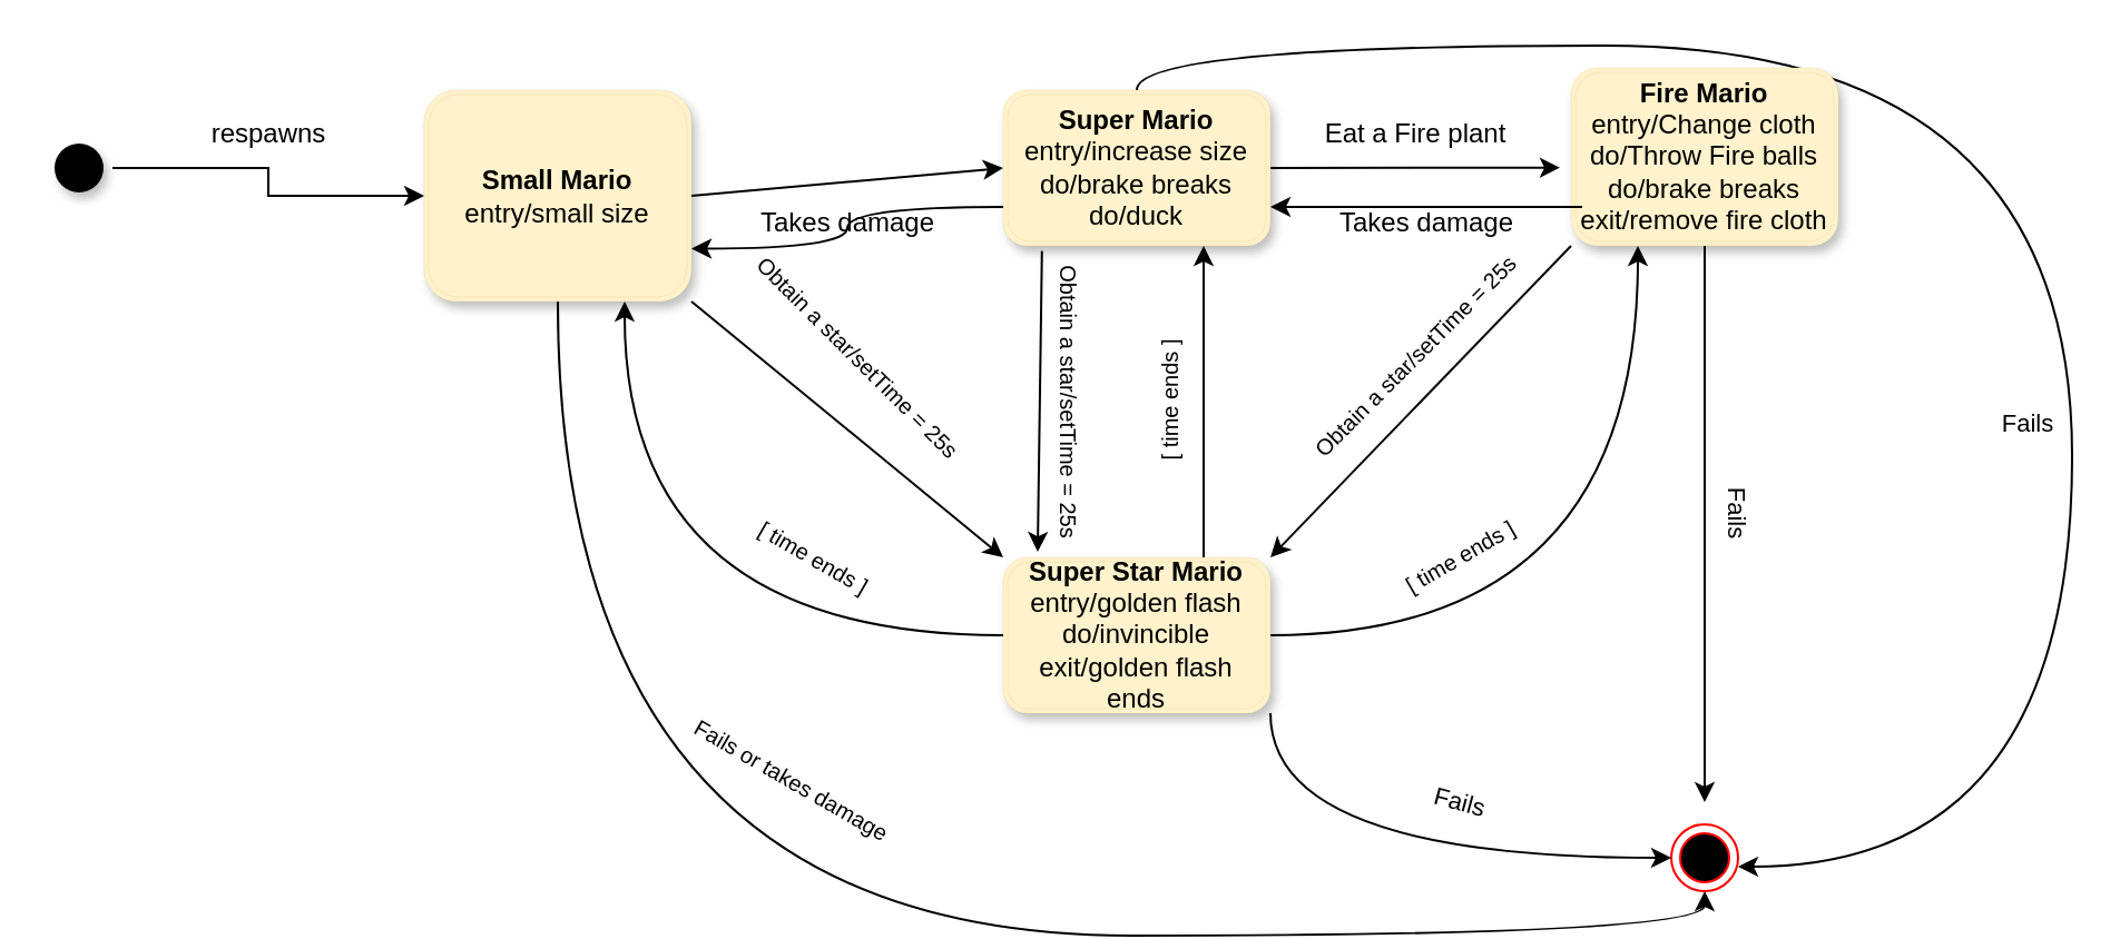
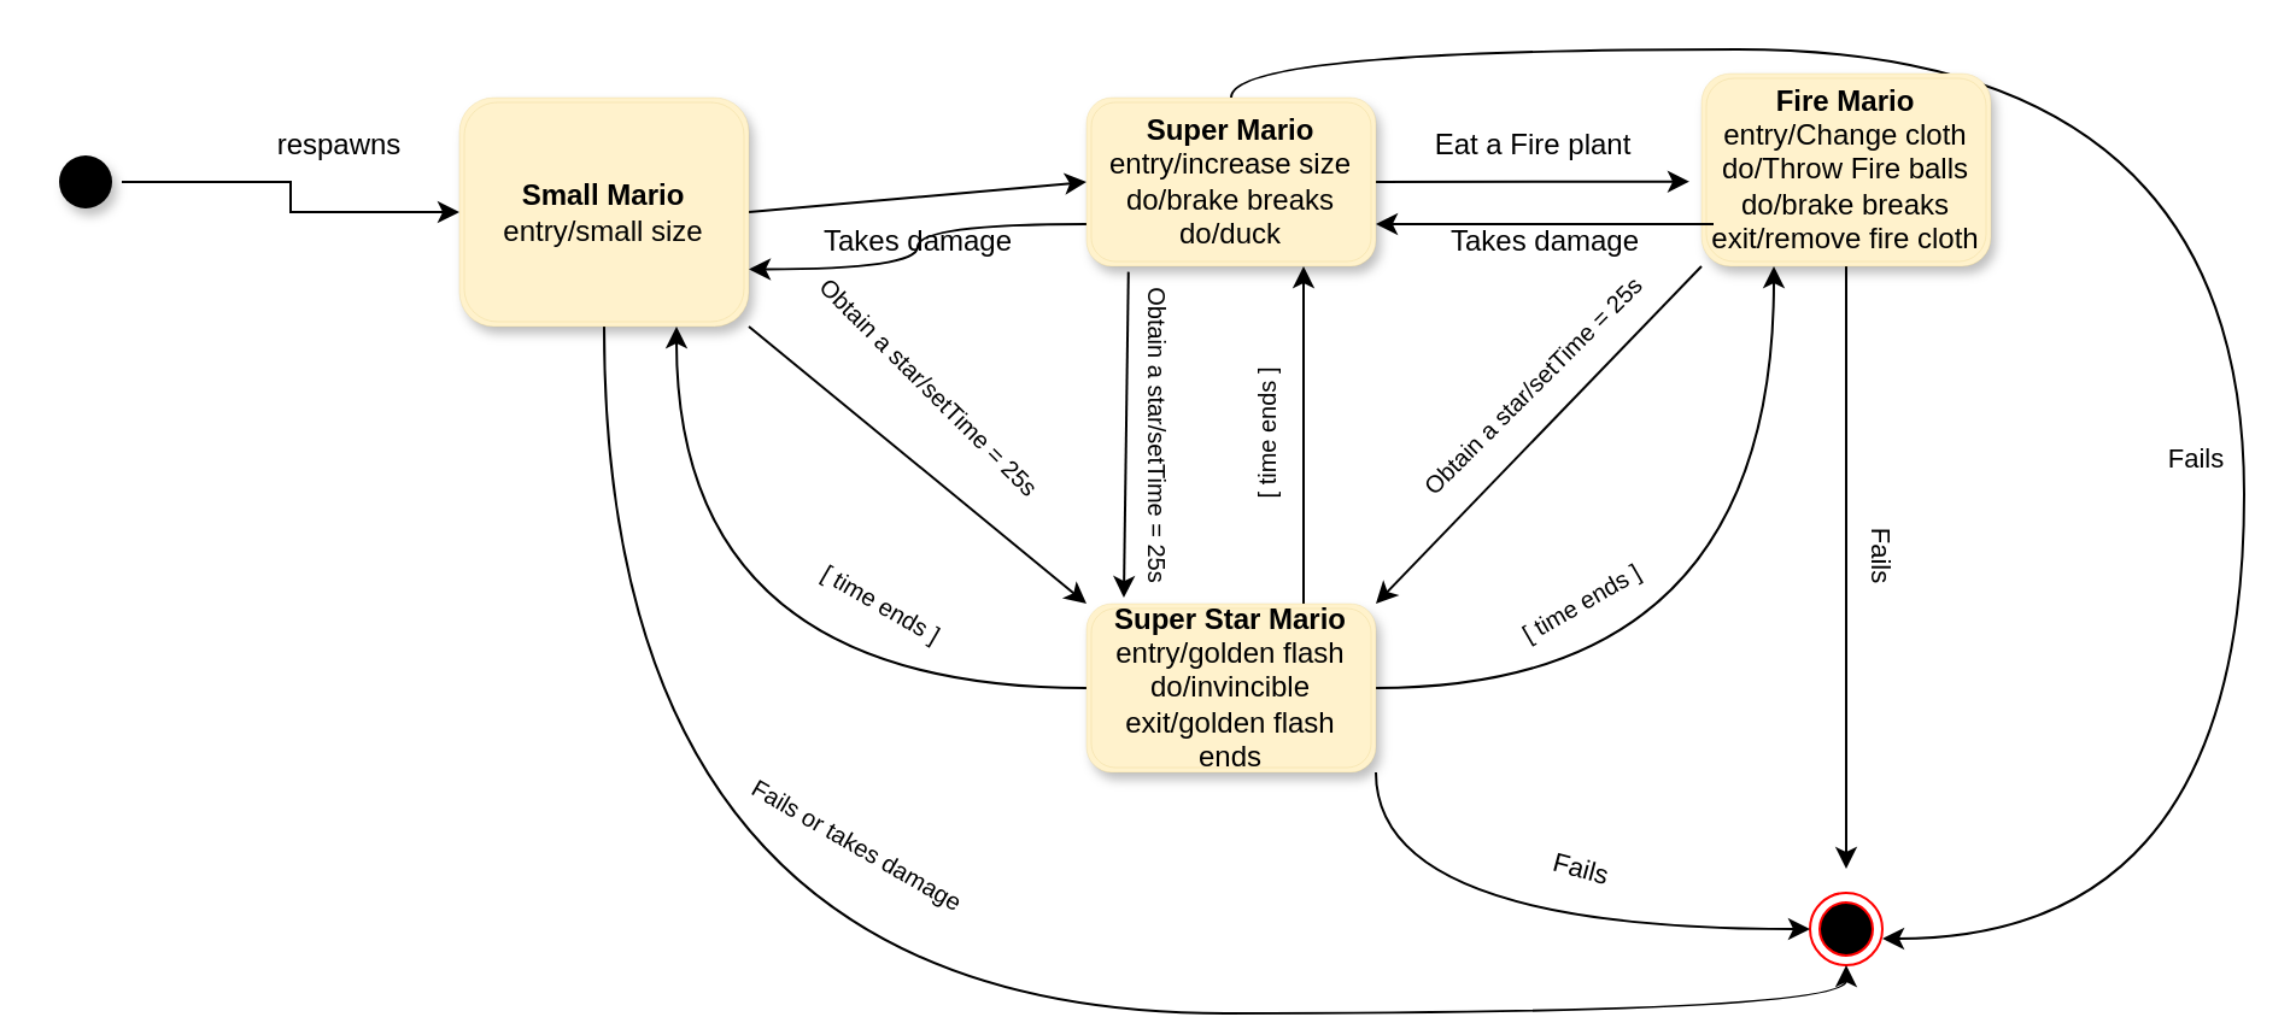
  <mxCell id="0" />
  <mxCell id="1" parent="0" />
  <mxCell id="2" value="" style="ellipse;html=1;shape=endState;fillColor=#000000;strokeColor=#FF0000;" vertex="1" parent="1"><mxGeometry x="750" y="370" width="30" height="30" as="geometry" /></mxCell>
  <mxCell id="3" style="edgeStyle=orthogonalEdgeStyle;rounded=0;orthogonalLoop=1;jettySize=auto;html=1;exitX=1;exitY=0.5;exitDx=0;exitDy=0;entryX=0;entryY=0.5;entryDx=0;entryDy=0;" edge="1" parent="1" source="4" target="8"><mxGeometry relative="1" as="geometry" /></mxCell>
  <mxCell id="4" value="" style="ellipse;html=1;shape=endState;fillColor=#000000;strokeColor=none;strokeWidth=0;shadow=1;" vertex="1" parent="1"><mxGeometry x="20" y="60" width="30" height="30" as="geometry" /></mxCell>
  <mxCell id="5" style="edgeStyle=none;rounded=0;orthogonalLoop=1;jettySize=auto;html=1;exitX=1;exitY=0.5;exitDx=0;exitDy=0;entryX=0;entryY=0.5;entryDx=0;entryDy=0;" edge="1" parent="1" source="8" target="13"><mxGeometry relative="1" as="geometry" /></mxCell>
  <mxCell id="6" style="edgeStyle=none;rounded=0;orthogonalLoop=1;jettySize=auto;html=1;exitX=1;exitY=1;exitDx=0;exitDy=0;entryX=0;entryY=0;entryDx=0;entryDy=0;" edge="1" parent="1" source="8" target="22"><mxGeometry relative="1" as="geometry" /></mxCell>
  <mxCell id="7" style="edgeStyle=orthogonalEdgeStyle;curved=1;rounded=0;orthogonalLoop=1;jettySize=auto;html=1;exitX=0.5;exitY=1;exitDx=0;exitDy=0;entryX=0.5;entryY=1;entryDx=0;entryDy=0;" edge="1" parent="1" source="8" target="2"><mxGeometry relative="1" as="geometry"><mxPoint x="660" y="440" as="targetPoint" /></mxGeometry></mxCell>
  <mxCell id="8" value="Small Mario&lt;br&gt;&lt;span style=&quot;font-weight: normal&quot;&gt;entry/small size&lt;/span&gt;" style="shape=ext;double=1;rounded=1;whiteSpace=wrap;html=1;shadow=1;strokeColor=#d6b656;strokeWidth=0;fillColor=#fff2cc;fontStyle=1" vertex="1" parent="1"><mxGeometry x="190" y="40" width="120" height="95" as="geometry" /></mxCell>
  <mxCell id="9" style="edgeStyle=none;rounded=0;orthogonalLoop=1;jettySize=auto;html=1;exitX=0.145;exitY=1.033;exitDx=0;exitDy=0;exitPerimeter=0;entryX=0.129;entryY=-0.035;entryDx=0;entryDy=0;entryPerimeter=0;" edge="1" parent="1" source="13" target="22"><mxGeometry relative="1" as="geometry" /></mxCell>
  <mxCell id="10" style="edgeStyle=orthogonalEdgeStyle;curved=1;rounded=0;orthogonalLoop=1;jettySize=auto;html=1;exitX=0.5;exitY=0;exitDx=0;exitDy=0;" edge="1" parent="1" source="13"><mxGeometry relative="1" as="geometry"><mxPoint x="780" y="389" as="targetPoint" /><Array as="points"><mxPoint x="510" y="20" /><mxPoint x="930" y="20" /><mxPoint x="930" y="389" /></Array></mxGeometry></mxCell>
  <mxCell id="11" style="edgeStyle=orthogonalEdgeStyle;curved=1;rounded=0;orthogonalLoop=1;jettySize=auto;html=1;exitX=0;exitY=0.75;exitDx=0;exitDy=0;entryX=1;entryY=0.75;entryDx=0;entryDy=0;fontSize=10;" edge="1" parent="1" source="13" target="8"><mxGeometry relative="1" as="geometry" /></mxCell>
  <mxCell id="12" style="edgeStyle=none;rounded=0;orthogonalLoop=1;jettySize=auto;html=1;exitX=1;exitY=0.5;exitDx=0;exitDy=0;fontSize=11;" edge="1" parent="1" source="13"><mxGeometry relative="1" as="geometry"><mxPoint x="700" y="74.833" as="targetPoint" /></mxGeometry></mxCell>
  <mxCell id="13" value="&lt;b&gt;Super Mario&lt;/b&gt;&lt;br&gt;entry/increase size&lt;br&gt;do/brake breaks&lt;br&gt;do/duck" style="shape=ext;double=1;rounded=1;whiteSpace=wrap;html=1;shadow=1;strokeColor=#d6b656;strokeWidth=0;fillColor=#fff2cc;" vertex="1" parent="1"><mxGeometry x="450" y="40" width="120" height="70" as="geometry" /></mxCell>
  <mxCell id="14" style="edgeStyle=none;rounded=0;orthogonalLoop=1;jettySize=auto;html=1;exitX=0.5;exitY=1;exitDx=0;exitDy=0;" edge="1" parent="1" source="16"><mxGeometry relative="1" as="geometry"><mxPoint x="765" y="360" as="targetPoint" /></mxGeometry></mxCell>
  <mxCell id="15" style="edgeStyle=none;rounded=0;orthogonalLoop=1;jettySize=auto;html=1;exitX=0;exitY=1;exitDx=0;exitDy=0;entryX=1;entryY=0;entryDx=0;entryDy=0;" edge="1" parent="1" source="16" target="22"><mxGeometry relative="1" as="geometry"><mxPoint x="620" y="220" as="targetPoint" /></mxGeometry></mxCell>
  <mxCell id="16" value="&lt;b&gt;Fire Mario&lt;/b&gt;&lt;br&gt;entry/Change cloth&lt;br&gt;do/Throw Fire balls&lt;br&gt;do/brake breaks&lt;br&gt;exit/remove fire cloth" style="shape=ext;double=1;rounded=1;whiteSpace=wrap;html=1;shadow=1;strokeColor=#d6b656;strokeWidth=0;fillColor=#fff2cc;" vertex="1" parent="1"><mxGeometry x="705" y="30" width="120" height="80" as="geometry" /></mxCell>
  <mxCell id="17" value="Eat a Fire plant" style="text;html=1;align=center;verticalAlign=middle;resizable=0;points=[];autosize=1;strokeColor=none;fillColor=none;rotation=0;" vertex="1" parent="1"><mxGeometry x="590" y="50" width="90" height="20" as="geometry" /></mxCell>
  <mxCell id="18" style="edgeStyle=orthogonalEdgeStyle;rounded=0;orthogonalLoop=1;jettySize=auto;html=1;exitX=1;exitY=0.5;exitDx=0;exitDy=0;entryX=0.25;entryY=1;entryDx=0;entryDy=0;curved=1;" edge="1" parent="1" source="22" target="16"><mxGeometry relative="1" as="geometry" /></mxCell>
  <mxCell id="19" style="edgeStyle=orthogonalEdgeStyle;curved=1;rounded=0;orthogonalLoop=1;jettySize=auto;html=1;exitX=0;exitY=0.5;exitDx=0;exitDy=0;entryX=0.75;entryY=1;entryDx=0;entryDy=0;" edge="1" parent="1" source="22" target="8"><mxGeometry relative="1" as="geometry" /></mxCell>
  <mxCell id="20" style="edgeStyle=orthogonalEdgeStyle;curved=1;rounded=0;orthogonalLoop=1;jettySize=auto;html=1;exitX=0.75;exitY=0;exitDx=0;exitDy=0;entryX=0.75;entryY=1;entryDx=0;entryDy=0;" edge="1" parent="1" source="22" target="13"><mxGeometry relative="1" as="geometry" /></mxCell>
  <mxCell id="21" style="edgeStyle=orthogonalEdgeStyle;curved=1;rounded=0;orthogonalLoop=1;jettySize=auto;html=1;exitX=1;exitY=1;exitDx=0;exitDy=0;entryX=0;entryY=0.5;entryDx=0;entryDy=0;" edge="1" parent="1" source="22" target="2"><mxGeometry relative="1" as="geometry" /></mxCell>
  <mxCell id="22" value="&lt;b&gt;Super Star Mario&lt;/b&gt;&lt;br&gt;entry/golden flash&lt;br&gt;do/invincible&lt;br&gt;exit/golden flash ends" style="shape=ext;double=1;rounded=1;whiteSpace=wrap;html=1;shadow=1;strokeColor=#d6b656;strokeWidth=0;fillColor=#fff2cc;" vertex="1" parent="1"><mxGeometry x="450" y="250" width="120" height="70" as="geometry" /></mxCell>
  <mxCell id="23" value="Obtain a star/setTime = 25s" style="text;html=1;align=center;verticalAlign=middle;resizable=0;points=[];autosize=1;strokeColor=none;fillColor=none;rotation=90;fontSize=10;" vertex="1" parent="1"><mxGeometry x="405" y="170" width="150" height="20" as="geometry" /></mxCell>
  <mxCell id="24" value="Obtain a star/setTime = 25s" style="text;html=1;align=center;verticalAlign=middle;resizable=0;points=[];autosize=1;strokeColor=none;fillColor=none;rotation=45;fontSize=10;" vertex="1" parent="1"><mxGeometry x="310" y="150" width="150" height="20" as="geometry" /></mxCell>
  <mxCell id="25" value="Obtain a star/setTime = 25s" style="text;html=1;align=center;verticalAlign=middle;resizable=0;points=[];autosize=1;strokeColor=none;fillColor=none;rotation=-45;fontSize=10;" vertex="1" parent="1"><mxGeometry x="560" y="150" width="150" height="20" as="geometry" /></mxCell>
  <mxCell id="26" value="[ time ends ]" style="text;html=1;align=center;verticalAlign=middle;resizable=0;points=[];autosize=1;strokeColor=none;fillColor=none;rotation=-90;fontSize=10;" vertex="1" parent="1"><mxGeometry x="490" y="170" width="70" height="20" as="geometry" /></mxCell>
  <mxCell id="27" value="[ time ends ]" style="text;html=1;align=center;verticalAlign=middle;resizable=0;points=[];autosize=1;strokeColor=none;fillColor=none;rotation=-30;fontSize=10;" vertex="1" parent="1"><mxGeometry x="620" y="240" width="70" height="20" as="geometry" /></mxCell>
  <mxCell id="28" value="[ time ends ]" style="text;html=1;align=center;verticalAlign=middle;resizable=0;points=[];autosize=1;strokeColor=none;fillColor=none;rotation=30;fontSize=10;" vertex="1" parent="1"><mxGeometry x="330" y="240" width="70" height="20" as="geometry" /></mxCell>
  <mxCell id="29" value="Takes damage" style="text;html=1;align=center;verticalAlign=middle;resizable=0;points=[];autosize=1;strokeColor=none;fillColor=none;" vertex="1" parent="1"><mxGeometry x="335" y="90" width="90" height="20" as="geometry" /></mxCell>
  <mxCell id="30" style="edgeStyle=orthogonalEdgeStyle;curved=1;rounded=0;orthogonalLoop=1;jettySize=auto;html=1;exitX=0;exitY=0.75;exitDx=0;exitDy=0;entryX=1;entryY=0.75;entryDx=0;entryDy=0;fontSize=10;" edge="1" parent="1"><mxGeometry relative="1" as="geometry"><mxPoint x="710" y="92.5" as="sourcePoint" /><mxPoint x="570" y="92.5" as="targetPoint" /></mxGeometry></mxCell>
  <mxCell id="31" value="Takes damage" style="text;html=1;align=center;verticalAlign=middle;resizable=0;points=[];autosize=1;strokeColor=none;fillColor=none;" vertex="1" parent="1"><mxGeometry x="595" y="90" width="90" height="20" as="geometry" /></mxCell>
- <mxCell id="32" value="respawns" style="text;html=1;align=center;verticalAlign=middle;resizable=0;points=[];autosize=1;strokeColor=none;fillColor=none;" vertex="1" parent="1"><mxGeometry x="85" y="50" width="70" height="20" as="geometry" /></mxCell>
+ <mxCell id="32" value="respawns" style="text;html=1;align=center;verticalAlign=middle;resizable=0;points=[];autosize=1;strokeColor=none;fillColor=none;" vertex="1" parent="1"><mxGeometry x="105" y="50" width="70" height="20" as="geometry" /></mxCell>
  <mxCell id="33" value="Fails or takes damage" style="text;html=1;align=center;verticalAlign=middle;resizable=0;points=[];autosize=1;strokeColor=none;fillColor=none;rotation=30;fontSize=10;" vertex="1" parent="1"><mxGeometry x="295" y="340" width="120" height="20" as="geometry" /></mxCell>
  <mxCell id="34" value="Fails" style="text;html=1;align=center;verticalAlign=middle;resizable=0;points=[];autosize=1;strokeColor=none;fillColor=none;rotation=15;fontSize=11;" vertex="1" parent="1"><mxGeometry x="635" y="350" width="40" height="20" as="geometry" /></mxCell>
  <mxCell id="35" value="Fails" style="text;html=1;align=center;verticalAlign=middle;resizable=0;points=[];autosize=1;strokeColor=none;fillColor=none;rotation=0;fontSize=11;" vertex="1" parent="1"><mxGeometry x="890" y="180" width="40" height="20" as="geometry" /></mxCell>
  <mxCell id="36" value="Fails" style="text;html=1;align=center;verticalAlign=middle;resizable=0;points=[];autosize=1;strokeColor=none;fillColor=none;rotation=90;fontSize=11;" vertex="1" parent="1"><mxGeometry x="760" y="220" width="40" height="20" as="geometry" /></mxCell>
